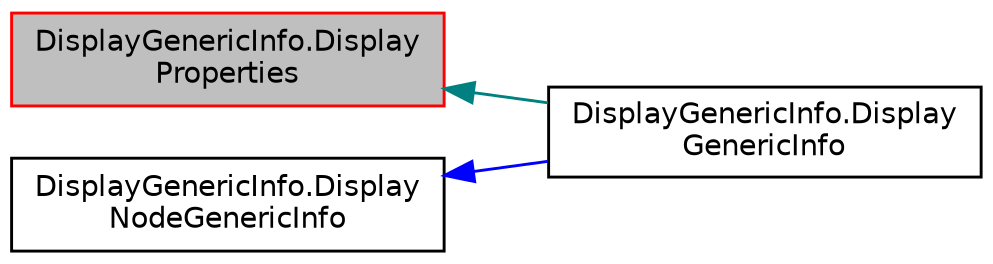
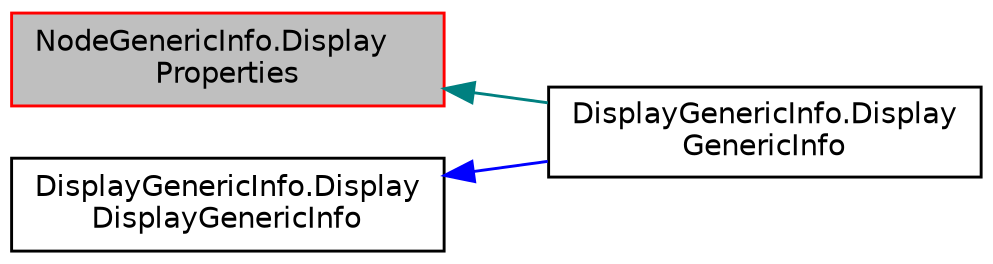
  digraph {
    rankdir=LR
    node [color=black fillcolor=white fontname=Helvetica fontsize=10 shape=record style=filled]
    edge [dir=back fontname=Helvetica fontsize=10 labelfontname=Helvetica labelfontsize=10 style=solid]
-   n1 [color=red fillcolor=grey75 fontcolor=black height=0.2 label="DisplayGenericInfo.Display\lProperties" width=0.4]
+   n1 [color=red fillcolor=grey75 fontcolor=black height=0.2 label="NodeGenericInfo.Display\lProperties" width=0.4]
    n2 [height=0.2 label="DisplayGenericInfo.Display\lGenericInfo" width=0.4]
-   n3 [height=0.2 label="DisplayGenericInfo.Display\lNodeGenericInfo" width=0.4]
+   n3 [height=0.2 label="DisplayGenericInfo.Display\lDisplayGenericInfo" width=0.4]
    n1 -> n2 [color=teal]
    n3 -> n2 [color=blue]
  }
